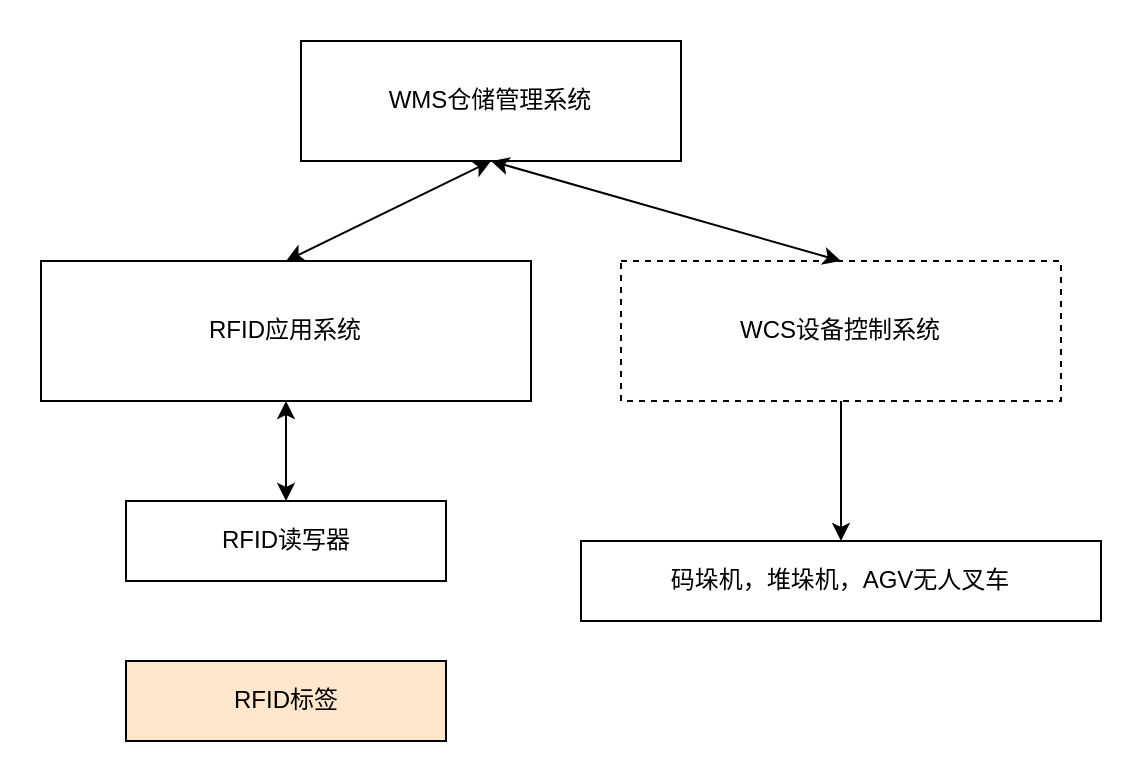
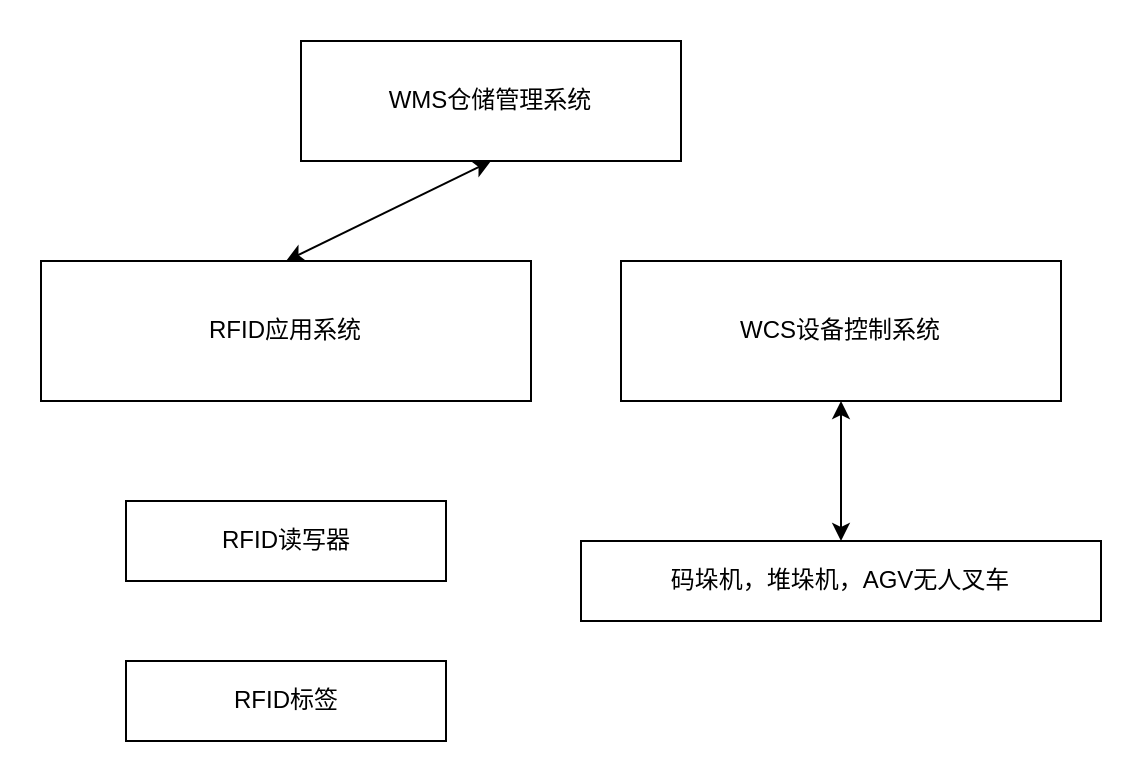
  <mxCell id="0" />
  <mxCell id="1" parent="0" />
  <mxCell id="2" value="WMS仓储管理系统" style="rounded=0;whiteSpace=wrap;html=1;" vertex="1" parent="1"><mxGeometry x="150" y="20" width="190" height="60" as="geometry" /></mxCell>
  <mxCell id="3" value="RFID应用系统" style="rounded=0;whiteSpace=wrap;html=1;" vertex="1" parent="1"><mxGeometry x="20" y="130" width="245" height="70" as="geometry" /></mxCell>
- <mxCell id="4" value="WCS设备控制系统" style="rounded=0;whiteSpace=wrap;html=1;dashed=1;" vertex="1" parent="1"><mxGeometry x="310" y="130" width="220" height="70" as="geometry" /></mxCell>
+ <mxCell id="4" value="WCS设备控制系统" style="rounded=0;whiteSpace=wrap;html=1;" vertex="1" parent="1"><mxGeometry x="310" y="130" width="220" height="70" as="geometry" /></mxCell>
  <mxCell id="5" value="RFID读写器" style="rounded=0;whiteSpace=wrap;html=1;" vertex="1" parent="1"><mxGeometry x="62.5" y="250" width="160" height="40" as="geometry" /></mxCell>
- <mxCell id="6" value="RFID标签" style="rounded=0;whiteSpace=wrap;html=1;fillColor=#ffe6cc;" vertex="1" parent="1"><mxGeometry x="62.5" y="330" width="160" height="40" as="geometry" /></mxCell>
+ <mxCell id="6" value="RFID标签" style="rounded=0;whiteSpace=wrap;html=1;" vertex="1" parent="1"><mxGeometry x="62.5" y="330" width="160" height="40" as="geometry" /></mxCell>
  <mxCell id="7" value="码垛机，堆垛机，AGV无人叉车" style="rounded=0;whiteSpace=wrap;html=1;" vertex="1" parent="1"><mxGeometry x="290" y="270" width="260" height="40" as="geometry" /></mxCell>
  <mxCell id="8" value="" style="endArrow=classic;startArrow=classic;html=1;rounded=0;entryX=0.5;entryY=1;entryDx=0;entryDy=0;exitX=0.5;exitY=0;exitDx=0;exitDy=0;" edge="1" parent="1" source="3" target="2"><mxGeometry width="50" height="50" relative="1" as="geometry"><mxPoint x="340" y="370" as="sourcePoint" /><mxPoint x="390" y="320" as="targetPoint" /></mxGeometry></mxCell>
- <mxCell id="9" value="" style="endArrow=classic;startArrow=classic;html=1;rounded=0;entryX=0.5;entryY=1;entryDx=0;entryDy=0;exitX=0.5;exitY=0;exitDx=0;exitDy=0;" edge="1" parent="1" source="4" target="2"><mxGeometry width="50" height="50" relative="1" as="geometry"><mxPoint x="340" y="370" as="sourcePoint" /><mxPoint x="390" y="320" as="targetPoint" /></mxGeometry></mxCell>
- <mxCell id="10" value="" style="endArrow=classic;startArrow=classic;html=1;rounded=0;entryX=0.5;entryY=1;entryDx=0;entryDy=0;exitX=0.5;exitY=0;exitDx=0;exitDy=0;" edge="1" parent="1" source="5" target="3"><mxGeometry width="50" height="50" relative="1" as="geometry"><mxPoint x="340" y="370" as="sourcePoint" /><mxPoint x="390" y="320" as="targetPoint" /></mxGeometry></mxCell>
- <mxCell id="11" value="" style="endArrow=none;startArrow=classic;html=1;rounded=0;entryX=0.5;entryY=1;entryDx=0;entryDy=0;exitX=0.5;exitY=0;exitDx=0;exitDy=0;" edge="1" parent="1" source="7" target="4"><mxGeometry width="50" height="50" relative="1" as="geometry"><mxPoint x="340" y="370" as="sourcePoint" /><mxPoint x="390" y="320" as="targetPoint" /></mxGeometry></mxCell>
+ <mxCell id="11" value="" style="endArrow=classic;startArrow=classic;html=1;rounded=0;entryX=0.5;entryY=1;entryDx=0;entryDy=0;exitX=0.5;exitY=0;exitDx=0;exitDy=0;" edge="1" parent="1" source="7" target="4"><mxGeometry width="50" height="50" relative="1" as="geometry"><mxPoint x="340" y="370" as="sourcePoint" /><mxPoint x="390" y="320" as="targetPoint" /></mxGeometry></mxCell>
